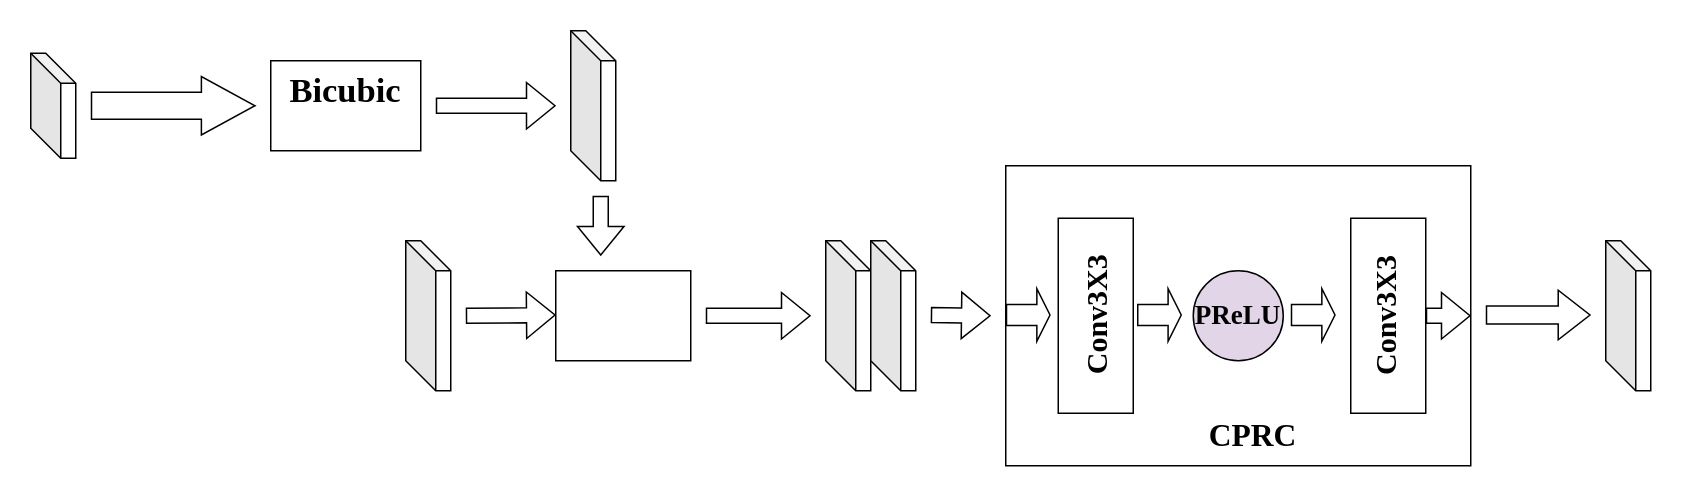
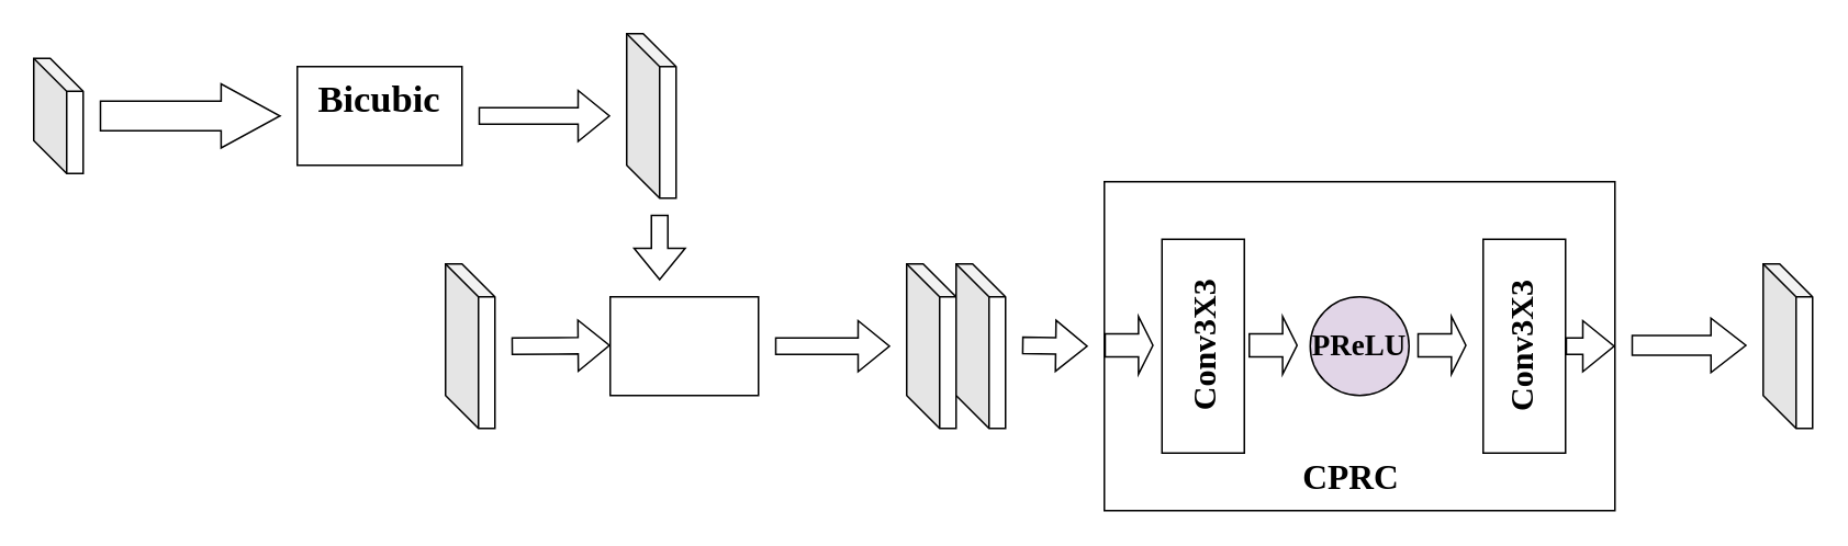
  <mxCell id="0" />
  <mxCell id="1" parent="0" />
  <mxCell id="2" value="" style="shape=cube;whiteSpace=wrap;html=1;boundedLbl=1;backgroundOutline=1;darkOpacity=0.05;darkOpacity2=0.1;" parent="1" vertex="1"><mxGeometry x="20" y="35" width="30" height="70" as="geometry" /></mxCell>
  <mxCell id="3" value="" style="shape=flexArrow;endArrow=classic;html=1;rounded=0;width=18;endSize=11.58;" parent="1" edge="1"><mxGeometry width="50" height="50" relative="1" as="geometry"><mxPoint x="60" y="70" as="sourcePoint" /><mxPoint x="170" y="70" as="targetPoint" /></mxGeometry></mxCell>
  <mxCell id="4" value="" style="shape=cube;whiteSpace=wrap;html=1;boundedLbl=1;backgroundOutline=1;darkOpacity=0.05;darkOpacity2=0.1;" parent="1" vertex="1"><mxGeometry x="270" y="160" width="30" height="100" as="geometry" /></mxCell>
  <mxCell id="5" value="" style="rounded=0;whiteSpace=wrap;html=1;" parent="1" vertex="1"><mxGeometry x="180" y="40" width="100" height="60" as="geometry" /></mxCell>
  <mxCell id="6" value="&lt;b&gt;&lt;font style=&quot;font-size: 23px;&quot; face=&quot;Times New Roman&quot;&gt;Bicubic&lt;/font&gt;&lt;/b&gt;" style="text;html=1;align=center;verticalAlign=middle;whiteSpace=wrap;rounded=0;" parent="1" vertex="1"><mxGeometry x="200" y="45" width="60" height="30" as="geometry" /></mxCell>
  <mxCell id="7" value="" style="shape=flexArrow;endArrow=classic;html=1;rounded=0;" parent="1" edge="1"><mxGeometry width="50" height="50" relative="1" as="geometry"><mxPoint x="310" y="210" as="sourcePoint" /><mxPoint x="370" y="209.5" as="targetPoint" /><Array as="points"><mxPoint x="310" y="210" /></Array></mxGeometry></mxCell>
  <mxCell id="8" value="" style="shape=flexArrow;endArrow=classic;html=1;rounded=0;" parent="1" edge="1"><mxGeometry width="50" height="50" relative="1" as="geometry"><mxPoint x="290" y="70" as="sourcePoint" /><mxPoint x="370" y="70" as="targetPoint" /></mxGeometry></mxCell>
  <mxCell id="9" value="" style="shape=cube;whiteSpace=wrap;html=1;boundedLbl=1;backgroundOutline=1;darkOpacity=0.05;darkOpacity2=0.1;" parent="1" vertex="1"><mxGeometry x="380" y="20" width="30" height="100" as="geometry" /></mxCell>
  <mxCell id="10" value="" style="shape=flexArrow;endArrow=classic;html=1;rounded=0;" parent="1" edge="1"><mxGeometry width="50" height="50" relative="1" as="geometry"><mxPoint x="400" y="130" as="sourcePoint" /><mxPoint x="400" y="170" as="targetPoint" /></mxGeometry></mxCell>
  <mxCell id="11" value="" style="rounded=0;whiteSpace=wrap;html=1;" parent="1" vertex="1"><mxGeometry x="370" y="180" width="90" height="60" as="geometry" /></mxCell>
  <mxCell id="12" value="" style="shape=flexArrow;endArrow=classic;html=1;rounded=0;" parent="1" edge="1"><mxGeometry width="50" height="50" relative="1" as="geometry"><mxPoint x="470" y="210" as="sourcePoint" /><mxPoint x="540" y="210" as="targetPoint" /></mxGeometry></mxCell>
  <mxCell id="13" value="" style="shape=cube;whiteSpace=wrap;html=1;boundedLbl=1;backgroundOutline=1;darkOpacity=0.05;darkOpacity2=0.1;" parent="1" vertex="1"><mxGeometry x="550" y="160" width="30" height="100" as="geometry" /></mxCell>
  <mxCell id="14" value="" style="shape=cube;whiteSpace=wrap;html=1;boundedLbl=1;backgroundOutline=1;darkOpacity=0.05;darkOpacity2=0.1;" parent="1" vertex="1"><mxGeometry x="580" y="160" width="30" height="100" as="geometry" /></mxCell>
  <mxCell id="15" value="" style="shape=flexArrow;endArrow=classic;html=1;rounded=0;" parent="1" edge="1"><mxGeometry width="50" height="50" relative="1" as="geometry"><mxPoint x="620" y="209.5" as="sourcePoint" /><mxPoint x="660" y="210" as="targetPoint" /></mxGeometry></mxCell>
  <mxCell id="16" value="" style="rounded=0;whiteSpace=wrap;html=1;" parent="1" vertex="1"><mxGeometry x="670" y="110" width="310" height="200" as="geometry" /></mxCell>
  <mxCell id="17" value="" style="shape=flexArrow;endArrow=classic;html=1;rounded=0;width=12;endSize=6.73;" parent="1" edge="1"><mxGeometry width="50" height="50" relative="1" as="geometry"><mxPoint x="990" y="209.5" as="sourcePoint" /><mxPoint x="1060" y="209.5" as="targetPoint" /></mxGeometry></mxCell>
  <mxCell id="18" value="" style="shape=cube;whiteSpace=wrap;html=1;boundedLbl=1;backgroundOutline=1;darkOpacity=0.05;darkOpacity2=0.1;" parent="1" vertex="1"><mxGeometry x="1070" y="160" width="30" height="100" as="geometry" /></mxCell>
  <mxCell id="19" value="" style="rounded=0;whiteSpace=wrap;html=1;" parent="1" vertex="1"><mxGeometry x="705" y="145" width="50" height="130" as="geometry" /></mxCell>
  <mxCell id="20" value="&lt;font style=&quot;font-size: 20px;&quot; face=&quot;Times New Roman&quot;&gt;&lt;b&gt;Conv3X3&lt;/b&gt;&lt;/font&gt;" style="text;html=1;align=center;verticalAlign=middle;whiteSpace=wrap;rounded=0;rotation=-90;" parent="1" vertex="1"><mxGeometry x="702.5" y="195" width="55" height="30" as="geometry" /></mxCell>
  <mxCell id="21" value="" style="rounded=0;whiteSpace=wrap;html=1;" parent="1" vertex="1"><mxGeometry x="900" y="145" width="50" height="130" as="geometry" /></mxCell>
  <mxCell id="22" value="&lt;font style=&quot;font-size: 20px;&quot; face=&quot;Times New Roman&quot;&gt;&lt;b&gt;Conv3X3&lt;/b&gt;&lt;/font&gt;" style="text;html=1;align=center;verticalAlign=middle;whiteSpace=wrap;rounded=0;rotation=-90;" parent="1" vertex="1"><mxGeometry x="895" y="195" width="55" height="30" as="geometry" /></mxCell>
  <mxCell id="23" value="" style="shape=flexArrow;endArrow=classic;html=1;rounded=0;width=14;endSize=2.59;entryX=0;entryY=0.5;entryDx=0;entryDy=0;" parent="1" edge="1"><mxGeometry width="50" height="50" relative="1" as="geometry"><mxPoint x="757.5" y="209.5" as="sourcePoint" /><mxPoint x="787.5" y="209.5" as="targetPoint" /><Array as="points"><mxPoint x="787.5" y="209.5" /></Array></mxGeometry></mxCell>
  <mxCell id="24" value="" style="shape=flexArrow;endArrow=classic;html=1;rounded=0;width=14;endSize=2.59;entryX=0;entryY=0.5;entryDx=0;entryDy=0;" parent="1" edge="1"><mxGeometry width="50" height="50" relative="1" as="geometry"><mxPoint x="670" y="209.5" as="sourcePoint" /><mxPoint x="700" y="209.5" as="targetPoint" /><Array as="points"><mxPoint x="700" y="209.5" /></Array></mxGeometry></mxCell>
  <mxCell id="25" value="&lt;font face=&quot;Times New Roman&quot; style=&quot;font-size: 18px;&quot;&gt;&lt;b style=&quot;&quot;&gt;PReLU&lt;/b&gt;&lt;/font&gt;" style="ellipse;whiteSpace=wrap;html=1;aspect=fixed;fillColor=#e1d5e7;" parent="1" vertex="1"><mxGeometry x="795" y="180" width="60" height="60" as="geometry" /></mxCell>
  <mxCell id="26" value="" style="shape=flexArrow;endArrow=classic;html=1;rounded=0;width=14;endSize=2.59;entryX=0;entryY=0.5;entryDx=0;entryDy=0;" parent="1" edge="1"><mxGeometry width="50" height="50" relative="1" as="geometry"><mxPoint x="860" y="209.5" as="sourcePoint" /><mxPoint x="890" y="209.5" as="targetPoint" /><Array as="points"><mxPoint x="890" y="209.5" /></Array></mxGeometry></mxCell>
  <mxCell id="27" value="" style="shape=flexArrow;endArrow=classic;html=1;rounded=0;exitX=1;exitY=0.5;exitDx=0;exitDy=0;entryX=1;entryY=0.5;entryDx=0;entryDy=0;" parent="1" source="21" target="16" edge="1"><mxGeometry width="50" height="50" relative="1" as="geometry"><mxPoint x="960" y="220" as="sourcePoint" /><mxPoint x="982" y="220" as="targetPoint" /></mxGeometry></mxCell>
- <mxCell id="28" value="&lt;font face=&quot;Times New Roman&quot; style=&quot;font-size: 21px;&quot;&gt;&lt;b&gt;CPRC&lt;/b&gt;&lt;/font&gt;" style="text;html=1;align=center;verticalAlign=middle;whiteSpace=wrap;rounded=0;" vertex="1" parent="1"><mxGeometry x="805" y="275" width="60" height="30" as="geometry" /></mxCell>
+ <mxCell id="28" value="&lt;font face=&quot;Times New Roman&quot; style=&quot;font-size: 21px;&quot;&gt;&lt;b&gt;CPRC&lt;/b&gt;&lt;/font&gt;" style="text;html=1;align=center;verticalAlign=middle;whiteSpace=wrap;rounded=0;" vertex="1" parent="1"><mxGeometry x="790" y="275" width="60" height="30" as="geometry" /></mxCell>
